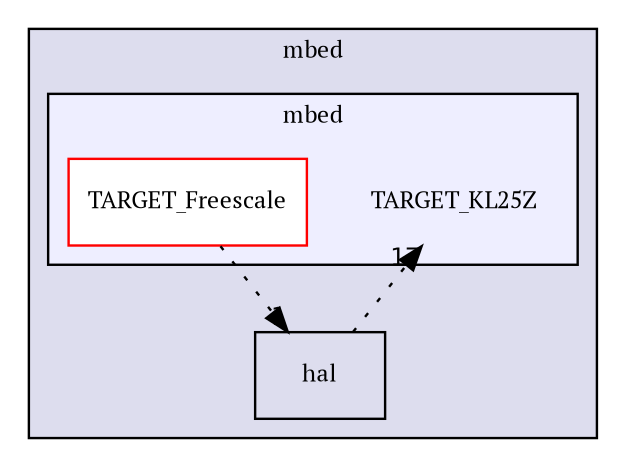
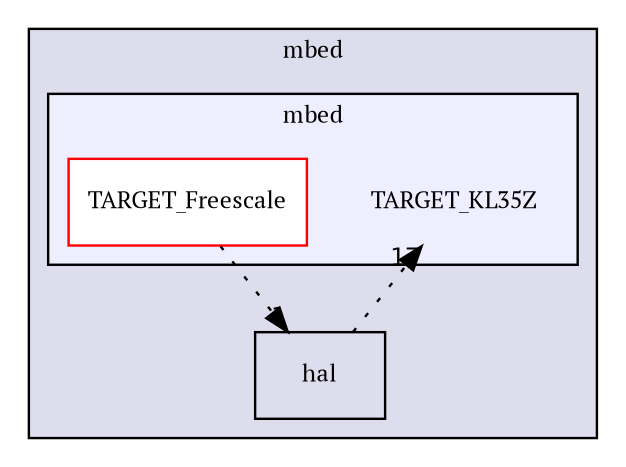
  digraph {
    compound=true
    fontname="PT Serif"
    node [fontname="PT Serif" fontsize=10 shape=box]
    edge [fontname="PT Serif" labeldistance=1.5 labelfontname=Helvetica labelfontsize=10 style=dotted]
-   n1 [label=TARGET_KL25Z shape=plaintext]
+   n1 [label=TARGET_KL35Z shape=plaintext]
    n2 [color=red fillcolor=white label=TARGET_Freescale style=filled]
    n3 [label=hal]
    subgraph cluster_1 {
      bgcolor="#ddddee"
      fontsize=10
      label=mbed
      pencolor=black
      n3
      subgraph cluster_2 {
        bgcolor="#eeeeff"
        fontsize=10
        label=mbed
        pencolor=black
        n1
        n2
      }
    }
    n2 -> n3 [headlabel=1]
    n3 -> n1 [headlabel=17]
  }
